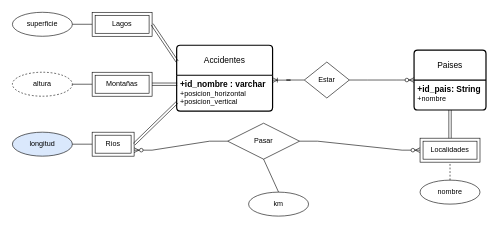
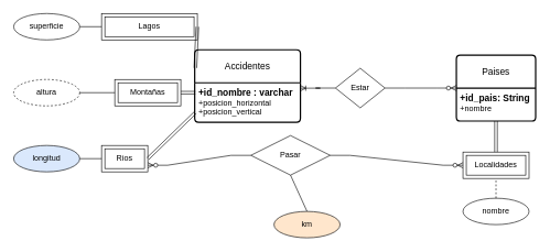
  <mxCell id="0" />
  <mxCell id="1" parent="0" />
  <mxCell id="2" value="Accidentes" style="swimlane;childLayout=stackLayout;horizontal=1;startSize=50;horizontalStack=0;rounded=1;fontSize=14;fontStyle=0;strokeWidth=2;resizeParent=0;resizeLast=1;shadow=0;dashed=0;align=center;arcSize=4;whiteSpace=wrap;html=1;" parent="1" vertex="1"><mxGeometry x="294" y="75" width="160" height="110" as="geometry" /></mxCell>
  <mxCell id="3" value="&lt;font style=&quot;font-size: 14px;&quot;&gt;&lt;b&gt;+id_nombre : varchar&lt;br&gt;&lt;/b&gt;&lt;/font&gt;+posicion_horizontal&lt;br&gt;+posicion_vertical" style="align=left;strokeColor=none;fillColor=none;spacingLeft=4;fontSize=12;verticalAlign=top;resizable=0;rotatable=0;part=1;html=1;" parent="2" vertex="1"><mxGeometry y="50" width="160" height="60" as="geometry" /></mxCell>
- <mxCell id="4" value="Lagos" style="shape=ext;margin=3;double=1;whiteSpace=wrap;html=1;align=center;" parent="1" vertex="1"><mxGeometry x="153" y="20" width="100" height="40" as="geometry" /></mxCell>
- <mxCell id="5" value="Montañas" style="shape=ext;margin=3;double=1;whiteSpace=wrap;html=1;align=center;" parent="1" vertex="1"><mxGeometry x="153" y="120" width="100" height="40" as="geometry" /></mxCell>
+ <mxCell id="4" value="Lagos" style="shape=ext;margin=3;double=1;whiteSpace=wrap;html=1;align=center;" parent="1" vertex="1"><mxGeometry x="153" y="20" width="145" height="40" as="geometry" /></mxCell>
+ <mxCell id="5" value="Montañas" style="shape=ext;margin=3;double=1;whiteSpace=wrap;html=1;align=center;" parent="1" vertex="1"><mxGeometry x="173" y="120" width="100" height="40" as="geometry" /></mxCell>
  <mxCell id="6" value="Rios" style="shape=ext;margin=3;double=1;whiteSpace=wrap;html=1;align=center;" parent="1" vertex="1"><mxGeometry x="153" y="220" width="70" height="40" as="geometry" /></mxCell>
  <mxCell id="7" value="superficie" style="ellipse;whiteSpace=wrap;html=1;align=center;" parent="1" vertex="1"><mxGeometry x="20" y="20" width="100" height="40" as="geometry" /></mxCell>
  <mxCell id="8" value="altura" style="ellipse;whiteSpace=wrap;html=1;align=center;dashed=1;" parent="1" vertex="1"><mxGeometry x="20" y="120" width="100" height="40" as="geometry" /></mxCell>
  <mxCell id="9" value="longitud" style="ellipse;whiteSpace=wrap;html=1;align=center;fillColor=#dae8fc;" parent="1" vertex="1"><mxGeometry x="20" y="220" width="100" height="40" as="geometry" /></mxCell>
  <mxCell id="10" value="" style="shape=link;html=1;rounded=0;exitX=1;exitY=0.5;exitDx=0;exitDy=0;entryX=0;entryY=0.25;entryDx=0;entryDy=0;" parent="1" source="4" edge="1"><mxGeometry width="100" relative="1" as="geometry"><mxPoint x="255" y="40" as="sourcePoint" /><mxPoint x="295" y="102.5" as="targetPoint" /></mxGeometry></mxCell>
  <mxCell id="11" value="" style="shape=link;html=1;rounded=0;exitX=1;exitY=0.5;exitDx=0;exitDy=0;entryX=0;entryY=0.25;entryDx=0;entryDy=0;" parent="1" source="5" edge="1"><mxGeometry width="100" relative="1" as="geometry"><mxPoint x="315" y="290" as="sourcePoint" /><mxPoint x="295" y="140" as="targetPoint" /></mxGeometry></mxCell>
  <mxCell id="12" value="" style="shape=link;html=1;rounded=0;exitX=1;exitY=0.5;exitDx=0;exitDy=0;entryX=0;entryY=0.75;entryDx=0;entryDy=0;" parent="1" source="6" edge="1"><mxGeometry width="100" relative="1" as="geometry"><mxPoint x="235" y="150" as="sourcePoint" /><mxPoint x="295" y="170" as="targetPoint" /></mxGeometry></mxCell>
  <mxCell id="13" value="" style="endArrow=none;html=1;rounded=0;exitX=1;exitY=0.5;exitDx=0;exitDy=0;entryX=0;entryY=0.5;entryDx=0;entryDy=0;" parent="1" source="7" target="4" edge="1"><mxGeometry relative="1" as="geometry"><mxPoint x="-157" y="200" as="sourcePoint" /><mxPoint x="3" y="200" as="targetPoint" /></mxGeometry></mxCell>
  <mxCell id="14" value="" style="endArrow=none;html=1;rounded=0;entryX=0;entryY=0.5;entryDx=0;entryDy=0;exitX=1;exitY=0.5;exitDx=0;exitDy=0;" parent="1" source="8" target="5" edge="1"><mxGeometry relative="1" as="geometry"><mxPoint x="93" y="140" as="sourcePoint" /><mxPoint x="153" y="139.5" as="targetPoint" /></mxGeometry></mxCell>
  <mxCell id="15" value="" style="endArrow=none;html=1;rounded=0;exitX=1;exitY=0.5;exitDx=0;exitDy=0;entryX=0;entryY=0.5;entryDx=0;entryDy=0;" parent="1" source="9" target="6" edge="1"><mxGeometry relative="1" as="geometry"><mxPoint x="113" y="60" as="sourcePoint" /><mxPoint x="173" y="60" as="targetPoint" /></mxGeometry></mxCell>
  <mxCell id="16" value="Estar" style="shape=rhombus;perimeter=rhombusPerimeter;whiteSpace=wrap;html=1;align=center;" parent="1" vertex="1"><mxGeometry x="507" y="103" width="75" height="60" as="geometry" /></mxCell>
  <mxCell id="17" value="Paises" style="swimlane;childLayout=stackLayout;horizontal=1;startSize=50;horizontalStack=0;rounded=1;fontSize=14;fontStyle=0;strokeWidth=2;resizeParent=0;resizeLast=1;shadow=0;dashed=0;align=center;arcSize=4;whiteSpace=wrap;html=1;" parent="1" vertex="1"><mxGeometry x="690" y="83" width="120" height="100" as="geometry" /></mxCell>
  <mxCell id="18" value="&lt;font style=&quot;font-size: 14px;&quot;&gt;&lt;b&gt;+id_pais: String&lt;br&gt;&lt;/b&gt;&lt;/font&gt;+nombre" style="align=left;strokeColor=none;fillColor=none;spacingLeft=4;fontSize=12;verticalAlign=top;resizable=0;rotatable=0;part=1;html=1;" parent="17" vertex="1"><mxGeometry y="50" width="120" height="50" as="geometry" /></mxCell>
  <mxCell id="19" value="" style="edgeStyle=entityRelationEdgeStyle;fontSize=12;html=1;endArrow=ERzeroToMany;endFill=1;rounded=0;exitX=1;exitY=0.5;exitDx=0;exitDy=0;entryX=0;entryY=0.5;entryDx=0;entryDy=0;" parent="1" source="16" target="17" edge="1"><mxGeometry width="100" height="100" relative="1" as="geometry"><mxPoint x="614" y="163" as="sourcePoint" /><mxPoint x="667.96" y="163.02" as="targetPoint" /></mxGeometry></mxCell>
  <mxCell id="20" value="" style="edgeStyle=entityRelationEdgeStyle;fontSize=12;html=1;endArrow=ERoneToMany;rounded=0;entryX=1;entryY=0.137;entryDx=0;entryDy=0;exitX=0;exitY=0.5;exitDx=0;exitDy=0;entryPerimeter=0;" parent="1" source="16" target="3" edge="1"><mxGeometry width="100" height="100" relative="1" as="geometry"><mxPoint x="577" y="83" as="sourcePoint" /><mxPoint x="514" y="83" as="targetPoint" /></mxGeometry></mxCell>
  <mxCell id="21" value="Localidades" style="shape=ext;margin=3;double=1;whiteSpace=wrap;html=1;align=center;" parent="1" vertex="1"><mxGeometry x="700" y="230" width="100" height="40" as="geometry" /></mxCell>
  <mxCell id="22" value="" style="shape=link;html=1;rounded=0;exitX=0.5;exitY=0;exitDx=0;exitDy=0;entryX=0.5;entryY=1;entryDx=0;entryDy=0;" parent="1" source="21" target="18" edge="1"><mxGeometry width="100" relative="1" as="geometry"><mxPoint x="247" y="150" as="sourcePoint" /><mxPoint x="289" y="150" as="targetPoint" /></mxGeometry></mxCell>
  <mxCell id="23" value="nombre" style="ellipse;whiteSpace=wrap;html=1;align=center;" parent="1" vertex="1"><mxGeometry x="700" y="300" width="100" height="40" as="geometry" /></mxCell>
  <mxCell id="24" value="" style="endArrow=none;html=1;rounded=0;entryX=0.5;entryY=1;entryDx=0;entryDy=0;exitX=0.5;exitY=0;exitDx=0;exitDy=0;dashed=1;" parent="1" source="23" target="21" edge="1"><mxGeometry relative="1" as="geometry"><mxPoint x="114" y="150" as="sourcePoint" /><mxPoint x="147" y="150" as="targetPoint" /></mxGeometry></mxCell>
  <mxCell id="25" value="Pasar" style="shape=rhombus;perimeter=rhombusPerimeter;whiteSpace=wrap;html=1;align=center;" parent="1" vertex="1"><mxGeometry x="379" y="205" width="120" height="60" as="geometry" /></mxCell>
  <mxCell id="26" value="" style="edgeStyle=entityRelationEdgeStyle;fontSize=12;html=1;endArrow=ERzeroToMany;endFill=1;rounded=0;entryX=0;entryY=0.5;entryDx=0;entryDy=0;exitX=1;exitY=0.5;exitDx=0;exitDy=0;" parent="1" source="25" target="21" edge="1"><mxGeometry width="100" height="100" relative="1" as="geometry"><mxPoint x="534" y="270" as="sourcePoint" /><mxPoint x="685" y="270" as="targetPoint" /></mxGeometry></mxCell>
  <mxCell id="27" value="" style="edgeStyle=entityRelationEdgeStyle;fontSize=12;html=1;endArrow=ERzeroToMany;endFill=1;rounded=0;entryX=1;entryY=0.75;entryDx=0;entryDy=0;exitX=0;exitY=0.5;exitDx=0;exitDy=0;" parent="1" source="25" target="6" edge="1"><mxGeometry width="100" height="100" relative="1" as="geometry"><mxPoint x="470" y="330" as="sourcePoint" /><mxPoint x="294" y="330" as="targetPoint" /></mxGeometry></mxCell>
- <mxCell id="28" value="km" style="ellipse;whiteSpace=wrap;html=1;align=center;" parent="1" vertex="1"><mxGeometry x="414" y="320" width="100" height="40" as="geometry" /></mxCell>
+ <mxCell id="28" value="km" style="ellipse;whiteSpace=wrap;html=1;align=center;fillColor=#ffe6cc;" parent="1" vertex="1"><mxGeometry x="414" y="320" width="100" height="40" as="geometry" /></mxCell>
  <mxCell id="29" value="" style="endArrow=none;html=1;rounded=0;entryX=0.5;entryY=1;entryDx=0;entryDy=0;exitX=0.5;exitY=0;exitDx=0;exitDy=0;" parent="1" source="28" target="25" edge="1"><mxGeometry relative="1" as="geometry"><mxPoint x="760" y="310" as="sourcePoint" /><mxPoint x="760" y="280" as="targetPoint" /></mxGeometry></mxCell>
